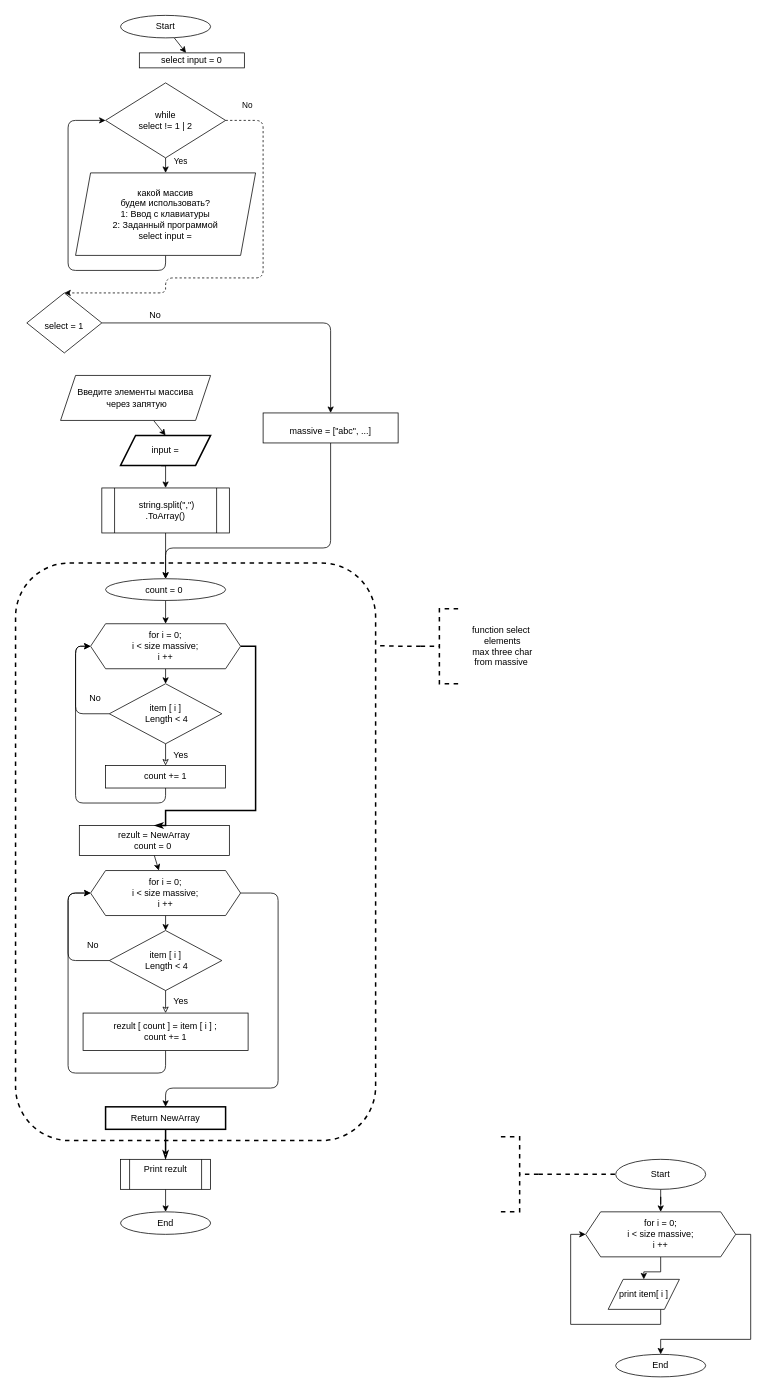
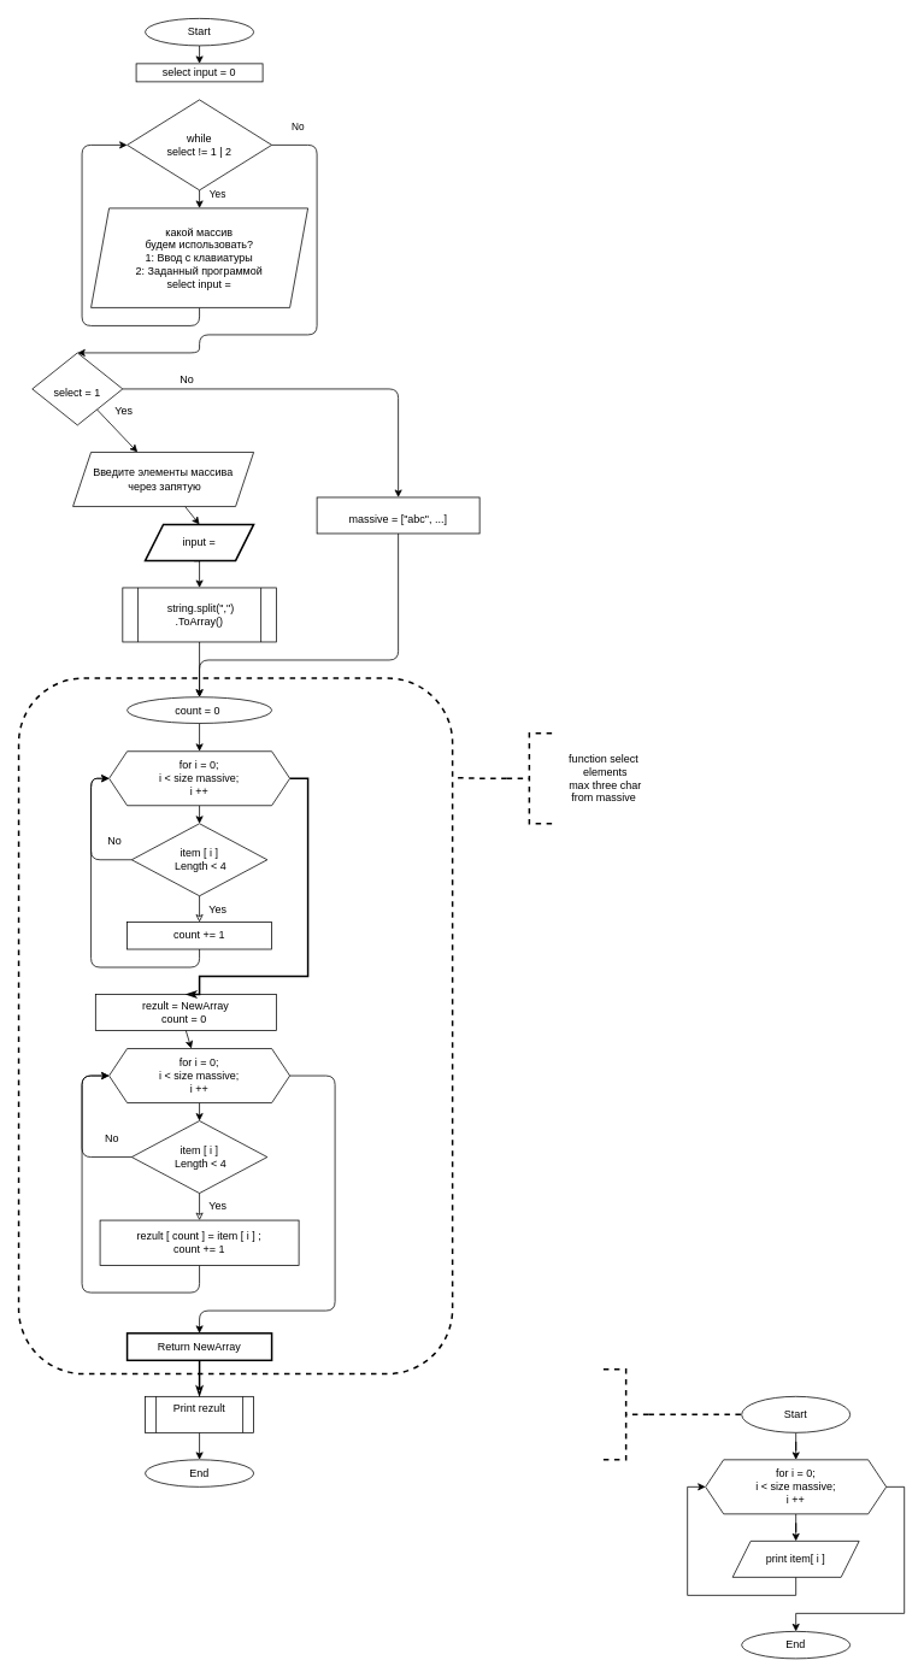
  <mxCell id="0" />
  <mxCell id="1" parent="0" />
  <mxCell id="2" value="" style="edgeStyle=none;html=1;" parent="1" source="3" target="4" edge="1"><mxGeometry relative="1" as="geometry" /></mxCell>
  <mxCell id="3" value="Start" style="ellipse;whiteSpace=wrap;html=1;" parent="1" vertex="1"><mxGeometry x="160" y="20" width="120" height="30" as="geometry" /></mxCell>
- <mxCell id="4" value="select input = 0" style="whiteSpace=wrap;html=1;" parent="1" vertex="1"><mxGeometry x="185" y="70" width="140" height="20" as="geometry" /></mxCell>
+ <mxCell id="4" value="select input = 0" style="whiteSpace=wrap;html=1;" parent="1" vertex="1"><mxGeometry x="150" width="140" height="20" as="geometry" y="70" /></mxCell>
  <mxCell id="5" value="Yes" style="edgeStyle=none;html=1;entryX=0.5;entryY=0;entryDx=0;entryDy=0;" parent="1" source="7" target="9" edge="1"><mxGeometry x="-0.5" y="20" relative="1" as="geometry"><Array as="points"><mxPoint x="220" y="230" /></Array><mxPoint as="offset" /></mxGeometry></mxCell>
- <mxCell id="6" value="No" style="edgeStyle=none;html=1;entryX=0.5;entryY=0;entryDx=0;entryDy=0;dashed=1;" parent="1" source="7" target="12" edge="1"><mxGeometry x="-0.895" y="20" relative="1" as="geometry"><mxPoint x="221.135" y="420.214" as="targetPoint" /><Array as="points"><mxPoint x="350" y="160" /><mxPoint x="350" y="370" /><mxPoint x="220" y="370" /><mxPoint x="220" y="390" /></Array><mxPoint as="offset" /></mxGeometry></mxCell>
+ <mxCell id="6" value="No" style="edgeStyle=none;html=1;entryX=0.5;entryY=0;entryDx=0;entryDy=0;" parent="1" source="7" target="12" edge="1"><mxGeometry x="-0.895" y="20" relative="1" as="geometry"><mxPoint x="221.135" y="420.214" as="targetPoint" /><Array as="points"><mxPoint x="350" y="160" /><mxPoint x="350" y="370" /><mxPoint x="220" y="370" /><mxPoint x="220" y="390" /></Array><mxPoint as="offset" /></mxGeometry></mxCell>
  <mxCell id="7" value="while&lt;br&gt;select != 1 | 2" style="rhombus;whiteSpace=wrap;html=1;" parent="1" vertex="1"><mxGeometry x="140" y="110" width="160" height="100" as="geometry" /></mxCell>
  <mxCell id="8" style="edgeStyle=none;html=1;entryX=0;entryY=0.5;entryDx=0;entryDy=0;" parent="1" source="9" target="7" edge="1"><mxGeometry relative="1" as="geometry"><Array as="points"><mxPoint x="220" y="340" /><mxPoint x="220" y="360" /><mxPoint x="90" y="360" /><mxPoint x="90" y="160" /></Array></mxGeometry></mxCell>
  <mxCell id="9" value="какой массив &lt;br&gt;будем использовать?&lt;br&gt;1: Ввод с клавиатуры&lt;br&gt;2: Заданный программой&lt;br&gt;select input =" style="shape=parallelogram;perimeter=parallelogramPerimeter;whiteSpace=wrap;html=1;fixedSize=1;" parent="1" vertex="1"><mxGeometry x="100" y="230" width="240" height="110" as="geometry" /></mxCell>
+ <mxCell id="10" value="Yes" style="edgeStyle=none;html=1;fontSize=12;" parent="1" source="12" target="14" edge="1"><mxGeometry x="-0.333" y="20" relative="1" as="geometry"><mxPoint x="220" y="500" as="targetPoint" /><mxPoint as="offset" /></mxGeometry></mxCell>
  <mxCell id="11" value="No" style="edgeStyle=none;html=1;fontSize=12;" parent="1" source="12" target="16" edge="1"><mxGeometry x="-0.667" y="10" relative="1" as="geometry"><Array as="points"><mxPoint x="440" y="430" /></Array><mxPoint as="offset" /></mxGeometry></mxCell>
  <mxCell id="12" value="&lt;font style=&quot;font-size: 12px&quot;&gt;select = 1&lt;/font&gt;" style="rhombus;whiteSpace=wrap;html=1;fontSize=20;" parent="1" vertex="1"><mxGeometry x="35" y="390" width="100" height="80" as="geometry" /></mxCell>
  <mxCell id="13" value="" style="edgeStyle=none;html=1;fontSize=12;entryX=0.5;entryY=0;entryDx=0;entryDy=0;" parent="1" source="14" target="48" edge="1"><mxGeometry relative="1" as="geometry" /></mxCell>
  <mxCell id="14" value="Введите элементы массива&lt;br&gt;&amp;nbsp;через запятую" style="shape=parallelogram;perimeter=parallelogramPerimeter;whiteSpace=wrap;html=1;fixedSize=1;fontSize=12;" parent="1" vertex="1"><mxGeometry x="80" y="500" width="200" height="60" as="geometry" /></mxCell>
  <mxCell id="15" style="edgeStyle=none;html=1;entryX=0.5;entryY=0;entryDx=0;entryDy=0;fontSize=12;" parent="1" source="16" target="51" edge="1"><mxGeometry relative="1" as="geometry"><Array as="points"><mxPoint x="440" y="730" /><mxPoint x="220" y="730" /></Array></mxGeometry></mxCell>
  <mxCell id="16" value="&lt;span style=&quot;font-size: 12px&quot;&gt;massive = [&quot;abc&quot;, ...]&lt;/span&gt;" style="whiteSpace=wrap;html=1;fontSize=20;" parent="1" vertex="1"><mxGeometry x="350" y="550" width="180" height="40" as="geometry" /></mxCell>
  <mxCell id="17" style="edgeStyle=none;html=1;exitX=0.5;exitY=1;exitDx=0;exitDy=0;fontSize=12;entryX=0.5;entryY=0;entryDx=0;entryDy=0;" parent="1" source="48" target="47" edge="1"><mxGeometry relative="1" as="geometry"><mxPoint x="220" y="760" as="targetPoint" /><mxPoint x="220" y="620" as="sourcePoint" /></mxGeometry></mxCell>
  <mxCell id="18" style="edgeStyle=orthogonalEdgeStyle;rounded=0;orthogonalLoop=1;jettySize=auto;html=1;exitX=0.5;exitY=1;exitDx=0;exitDy=0;entryX=0.438;entryY=1.029;entryDx=0;entryDy=0;entryPerimeter=0;dashed=1;fontFamily=Helvetica;fontSize=12;fontColor=default;endArrow=none;endFill=0;strokeWidth=2;" parent="1" target="48" edge="1"><mxGeometry relative="1" as="geometry"><mxPoint x="220" y="620" as="sourcePoint" /></mxGeometry></mxCell>
  <mxCell id="19" value="" style="edgeStyle=none;html=1;fontSize=12;exitX=0.5;exitY=1;exitDx=0;exitDy=0;" parent="1" source="35" target="21" edge="1"><mxGeometry relative="1" as="geometry"><mxPoint x="230" y="1585" as="sourcePoint" /></mxGeometry></mxCell>
  <mxCell id="20" value="rezult = NewArray&lt;br&gt;count = 0&amp;nbsp;" style="rounded=0;whiteSpace=wrap;html=1;fontSize=12;" parent="1" vertex="1"><mxGeometry x="105" y="1100" width="200" height="40" as="geometry" /></mxCell>
  <mxCell id="21" value="End" style="ellipse;whiteSpace=wrap;html=1;" parent="1" vertex="1"><mxGeometry x="160" y="1615" width="120" height="30" as="geometry" /></mxCell>
  <mxCell id="22" style="edgeStyle=orthogonalEdgeStyle;rounded=0;orthogonalLoop=1;jettySize=auto;html=1;entryX=1.006;entryY=0.143;entryDx=0;entryDy=0;entryPerimeter=0;dashed=1;fontFamily=Helvetica;fontSize=12;fontColor=default;endArrow=none;endFill=0;strokeWidth=2;" parent="1" source="23" target="33" edge="1"><mxGeometry relative="1" as="geometry" /></mxCell>
  <mxCell id="23" value="" style="strokeWidth=2;html=1;shape=mxgraph.flowchart.annotation_2;align=left;labelPosition=right;pointerEvents=1;fontSize=12;dashed=1;" parent="1" vertex="1"><mxGeometry x="560" y="811" width="50" height="100" as="geometry" /></mxCell>
  <mxCell id="24" value="&lt;span&gt;function select&lt;br&gt;&amp;nbsp;elements&lt;br&gt;&amp;nbsp;max three char &lt;br&gt;from massive&lt;/span&gt;" style="text;html=1;align=center;verticalAlign=middle;resizable=0;points=[];autosize=1;strokeColor=none;fillColor=none;fontSize=12;" parent="1" vertex="1"><mxGeometry x="617" y="831" width="100" height="60" as="geometry" /></mxCell>
  <mxCell id="25" value="" style="edgeStyle=none;html=1;fontSize=12;endArrow=classic;endFill=1;strokeWidth=1;exitX=0.5;exitY=1;exitDx=0;exitDy=0;" parent="1" source="20" target="28" edge="1"><mxGeometry relative="1" as="geometry"><mxPoint x="220" y="1170" as="sourcePoint" /></mxGeometry></mxCell>
  <mxCell id="26" value="" style="edgeStyle=none;html=1;fontSize=12;endArrow=classic;endFill=1;strokeWidth=1;" parent="1" source="28" target="30" edge="1"><mxGeometry relative="1" as="geometry" /></mxCell>
  <mxCell id="27" value="" style="edgeStyle=none;html=1;fontSize=12;endArrow=classic;endFill=1;strokeWidth=1;entryX=0.5;entryY=0;entryDx=0;entryDy=0;" parent="1" source="28" target="50" edge="1"><mxGeometry relative="1" as="geometry"><mxPoint x="220" y="1560" as="targetPoint" /><Array as="points"><mxPoint x="370" y="1190" /><mxPoint x="370" y="1450" /><mxPoint x="220" y="1450" /></Array></mxGeometry></mxCell>
  <mxCell id="28" value="for i = 0; &lt;br&gt;i &amp;lt; size massive;&lt;br&gt;i ++" style="shape=hexagon;perimeter=hexagonPerimeter2;whiteSpace=wrap;html=1;fixedSize=1;" parent="1" vertex="1"><mxGeometry x="120" y="1160" width="200" height="60" as="geometry" /></mxCell>
  <mxCell id="29" value="No" style="edgeStyle=none;html=1;fontSize=12;endArrow=classic;endFill=1;strokeWidth=1;entryX=0;entryY=0.5;entryDx=0;entryDy=0;" parent="1" source="30" target="28" edge="1"><mxGeometry x="-0.75" y="-20" relative="1" as="geometry"><Array as="points"><mxPoint x="90" y="1280" /><mxPoint x="90" y="1190" /></Array><mxPoint as="offset" /><mxPoint x="120" y="1230" as="targetPoint" /></mxGeometry></mxCell>
  <mxCell id="30" value="item [ i ]&lt;br&gt;&amp;nbsp;Length &amp;lt; 4" style="rhombus;whiteSpace=wrap;html=1;" parent="1" vertex="1"><mxGeometry x="145" y="1240" width="150" height="80" as="geometry" /></mxCell>
  <mxCell id="31" style="edgeStyle=none;html=1;fontSize=12;endArrow=classic;endFill=1;strokeWidth=1;entryX=0;entryY=0.5;entryDx=0;entryDy=0;" parent="1" source="32" target="28" edge="1"><mxGeometry relative="1" as="geometry"><Array as="points"><mxPoint x="220" y="1430" /><mxPoint x="90" y="1430" /><mxPoint x="90" y="1190" /></Array><mxPoint x="110" y="1150" as="targetPoint" /></mxGeometry></mxCell>
  <mxCell id="32" value="rezult [ count ] = item [ i ] ;&lt;br&gt;count += 1" style="whiteSpace=wrap;html=1;" parent="1" vertex="1"><mxGeometry x="110" y="1350" width="220" height="50" as="geometry" /></mxCell>
  <mxCell id="33" value="" style="rounded=1;whiteSpace=wrap;html=1;dashed=1;fontSize=12;fillColor=none;strokeWidth=2;shadow=0;" parent="1" vertex="1"><mxGeometry x="20" y="750" width="480" height="770" as="geometry" /></mxCell>
  <mxCell id="34" value="Yes" style="edgeStyle=none;html=1;fontSize=12;endArrow=classic;endFill=0;strokeWidth=1;entryX=0.5;entryY=0;entryDx=0;entryDy=0;" parent="1" source="30" target="32" edge="1"><mxGeometry y="20" relative="1" as="geometry"><mxPoint x="220" y="1310" as="sourcePoint" /><mxPoint x="220" y="1341.5" as="targetPoint" /><mxPoint as="offset" /></mxGeometry></mxCell>
  <mxCell id="35" value="&lt;span style=&quot;&quot;&gt;Print rezult&lt;/span&gt;" style="shape=process;whiteSpace=wrap;html=1;backgroundOutline=1;verticalAlign=top;rounded=1;arcSize=0;" parent="1" vertex="1"><mxGeometry x="160" y="1545" width="120" height="40" as="geometry" /></mxCell>
  <mxCell id="36" style="edgeStyle=orthogonalEdgeStyle;rounded=0;orthogonalLoop=1;jettySize=auto;html=1;dashed=1;fontFamily=Helvetica;fontSize=12;fontColor=default;endArrow=none;endFill=0;strokeWidth=2;entryX=0;entryY=0.5;entryDx=0;entryDy=0;" parent="1" source="37" target="39" edge="1"><mxGeometry relative="1" as="geometry"><mxPoint x="840" y="1410" as="targetPoint" /></mxGeometry></mxCell>
  <mxCell id="37" value="" style="strokeWidth=2;html=1;shape=mxgraph.flowchart.annotation_2;align=left;labelPosition=right;pointerEvents=1;direction=west;dashed=1;" parent="1" vertex="1"><mxGeometry x="667" y="1515" width="50" height="100" as="geometry" /></mxCell>
  <mxCell id="38" style="edgeStyle=orthogonalEdgeStyle;rounded=0;orthogonalLoop=1;jettySize=auto;html=1;entryX=0.5;entryY=0;entryDx=0;entryDy=0;" parent="1" source="39" target="41" edge="1"><mxGeometry relative="1" as="geometry"><mxPoint x="880" y="1606" as="targetPoint" /></mxGeometry></mxCell>
  <mxCell id="39" value="Start" style="ellipse;whiteSpace=wrap;html=1;" parent="1" vertex="1"><mxGeometry x="820" y="1545" width="120" height="40" as="geometry" /></mxCell>
  <mxCell id="40" value="" style="edgeStyle=orthogonalEdgeStyle;rounded=0;orthogonalLoop=1;jettySize=auto;html=1;" parent="1" source="41" target="44" edge="1"><mxGeometry relative="1" as="geometry" /></mxCell>
  <mxCell id="41" value="for i = 0; &lt;br&gt;i &amp;lt; size massive;&lt;br&gt;i ++" style="shape=hexagon;perimeter=hexagonPerimeter2;whiteSpace=wrap;html=1;fixedSize=1;" parent="1" vertex="1"><mxGeometry x="780" y="1615" width="200" height="60" as="geometry" /></mxCell>
  <mxCell id="42" style="edgeStyle=orthogonalEdgeStyle;rounded=0;orthogonalLoop=1;jettySize=auto;html=1;entryX=0;entryY=0.5;entryDx=0;entryDy=0;" parent="1" source="44" target="41" edge="1"><mxGeometry relative="1" as="geometry"><Array as="points"><mxPoint x="880" y="1765" /><mxPoint x="760" y="1765" /><mxPoint x="760" y="1645" /></Array></mxGeometry></mxCell>
  <mxCell id="43" style="edgeStyle=orthogonalEdgeStyle;rounded=0;orthogonalLoop=1;jettySize=auto;html=1;exitX=1;exitY=0.5;exitDx=0;exitDy=0;entryX=0.5;entryY=0;entryDx=0;entryDy=0;" parent="1" source="41" target="45" edge="1"><mxGeometry relative="1" as="geometry"><mxPoint x="1010" y="1835" as="targetPoint" /><Array as="points"><mxPoint x="1000" y="1645" /><mxPoint x="1000" y="1785" /><mxPoint x="880" y="1785" /></Array></mxGeometry></mxCell>
- <mxCell id="44" value="print item[ i ]" style="shape=parallelogram;perimeter=parallelogramPerimeter;whiteSpace=wrap;html=1;fixedSize=1;" parent="1" vertex="1"><mxGeometry x="810" y="1705" width="95" height="40" as="geometry" /></mxCell>
+ <mxCell id="44" value="print item[ i ]" style="shape=parallelogram;perimeter=parallelogramPerimeter;whiteSpace=wrap;html=1;fixedSize=1;" parent="1" vertex="1"><mxGeometry x="810" y="1705" width="140" height="40" as="geometry" /></mxCell>
  <mxCell id="45" value="End" style="ellipse;whiteSpace=wrap;html=1;" parent="1" vertex="1"><mxGeometry x="820" y="1805" width="120" height="30" as="geometry" /></mxCell>
  <mxCell id="46" style="edgeStyle=orthogonalEdgeStyle;rounded=0;orthogonalLoop=1;jettySize=auto;html=1;entryX=0.5;entryY=0;entryDx=0;entryDy=0;" parent="1" source="47" target="51" edge="1"><mxGeometry relative="1" as="geometry" /></mxCell>
  <mxCell id="47" value="&lt;span style=&quot;&quot;&gt;&amp;nbsp;string.split(&quot;,&quot;)&lt;/span&gt;&lt;br style=&quot;&quot;&gt;&lt;span style=&quot;&quot;&gt;.ToArray()&lt;/span&gt;" style="shape=process;whiteSpace=wrap;html=1;backgroundOutline=1;" parent="1" vertex="1"><mxGeometry x="135" y="650" width="170" height="60" as="geometry" /></mxCell>
  <mxCell id="48" value="&lt;span style=&quot;&quot;&gt;input =&lt;/span&gt;" style="shape=parallelogram;perimeter=parallelogramPerimeter;whiteSpace=wrap;html=1;fixedSize=1;pointerEvents=1;fontFamily=Helvetica;fontSize=12;fontColor=default;strokeColor=default;strokeWidth=2;fillColor=default;" parent="1" vertex="1"><mxGeometry x="160" y="580" width="120" height="40" as="geometry" /></mxCell>
  <mxCell id="49" style="edgeStyle=orthogonalEdgeStyle;rounded=0;orthogonalLoop=1;jettySize=auto;html=1;entryX=0.5;entryY=0;entryDx=0;entryDy=0;fontFamily=Helvetica;fontSize=12;fontColor=default;endArrow=classicThin;endFill=0;strokeWidth=2;" parent="1" source="50" target="35" edge="1"><mxGeometry relative="1" as="geometry" /></mxCell>
  <mxCell id="50" value="Return NewArray" style="rounded=0;whiteSpace=wrap;html=1;pointerEvents=1;fontFamily=Helvetica;fontSize=12;fontColor=default;strokeColor=default;strokeWidth=2;fillColor=default;" parent="1" vertex="1"><mxGeometry x="140" y="1475" width="160" height="30" as="geometry" /></mxCell>
  <mxCell id="51" value="count = 0&amp;nbsp;" style="ellipse;whiteSpace=wrap;html=1;fontSize=12;" parent="1" vertex="1"><mxGeometry x="140" y="771" width="160" height="29" as="geometry" /></mxCell>
  <mxCell id="52" value="" style="edgeStyle=none;html=1;fontSize=12;endArrow=classic;endFill=1;strokeWidth=1;exitX=0.5;exitY=1;exitDx=0;exitDy=0;" parent="1" source="51" target="55" edge="1"><mxGeometry relative="1" as="geometry"><mxPoint x="220" y="841" as="sourcePoint" /></mxGeometry></mxCell>
  <mxCell id="53" value="" style="edgeStyle=none;html=1;fontSize=12;endArrow=classic;endFill=1;strokeWidth=1;" parent="1" source="55" target="57" edge="1"><mxGeometry relative="1" as="geometry" /></mxCell>
  <mxCell id="54" style="edgeStyle=orthogonalEdgeStyle;rounded=0;orthogonalLoop=1;jettySize=auto;html=1;exitX=1;exitY=0.5;exitDx=0;exitDy=0;entryX=0.5;entryY=0;entryDx=0;entryDy=0;fontFamily=Helvetica;fontSize=12;fontColor=default;endArrow=classicThin;endFill=0;strokeWidth=2;" parent="1" source="55" target="20" edge="1"><mxGeometry relative="1" as="geometry"><Array as="points"><mxPoint x="340" y="861" /><mxPoint x="340" y="1080" /><mxPoint x="220" y="1080" /></Array></mxGeometry></mxCell>
  <mxCell id="55" value="for i = 0; &lt;br&gt;i &amp;lt; size massive;&lt;br&gt;i ++" style="shape=hexagon;perimeter=hexagonPerimeter2;whiteSpace=wrap;html=1;fixedSize=1;" parent="1" vertex="1"><mxGeometry x="120" y="831" width="200" height="60" as="geometry" /></mxCell>
  <mxCell id="56" value="No" style="edgeStyle=none;html=1;fontSize=12;endArrow=classic;endFill=1;strokeWidth=1;entryX=0;entryY=0.5;entryDx=0;entryDy=0;" parent="1" source="57" target="55" edge="1"><mxGeometry x="-0.75" y="-20" relative="1" as="geometry"><Array as="points"><mxPoint x="100" y="951" /><mxPoint x="100" y="861" /></Array><mxPoint as="offset" /><mxPoint x="120" y="901" as="targetPoint" /></mxGeometry></mxCell>
  <mxCell id="57" value="item [ i ]&lt;br&gt;&amp;nbsp;Length &amp;lt; 4" style="rhombus;whiteSpace=wrap;html=1;" parent="1" vertex="1"><mxGeometry x="145" y="911" width="150" height="80" as="geometry" /></mxCell>
  <mxCell id="58" style="edgeStyle=none;html=1;fontSize=12;endArrow=classic;endFill=1;strokeWidth=1;entryX=0;entryY=0.5;entryDx=0;entryDy=0;" parent="1" source="59" target="55" edge="1"><mxGeometry relative="1" as="geometry"><Array as="points"><mxPoint x="220" y="1070" /><mxPoint x="100" y="1070" /><mxPoint x="100" y="861" /></Array><mxPoint x="110" y="821" as="targetPoint" /></mxGeometry></mxCell>
  <mxCell id="59" value="count += 1" style="whiteSpace=wrap;html=1;" parent="1" vertex="1"><mxGeometry x="140" y="1020" width="160" height="30" as="geometry" /></mxCell>
  <mxCell id="60" value="Yes" style="edgeStyle=none;html=1;fontSize=12;endArrow=classic;endFill=0;strokeWidth=1;entryX=0.5;entryY=0;entryDx=0;entryDy=0;" parent="1" source="57" target="59" edge="1"><mxGeometry y="20" relative="1" as="geometry"><mxPoint x="220" y="981" as="sourcePoint" /><mxPoint x="220" y="1012.5" as="targetPoint" /><mxPoint as="offset" /></mxGeometry></mxCell>
